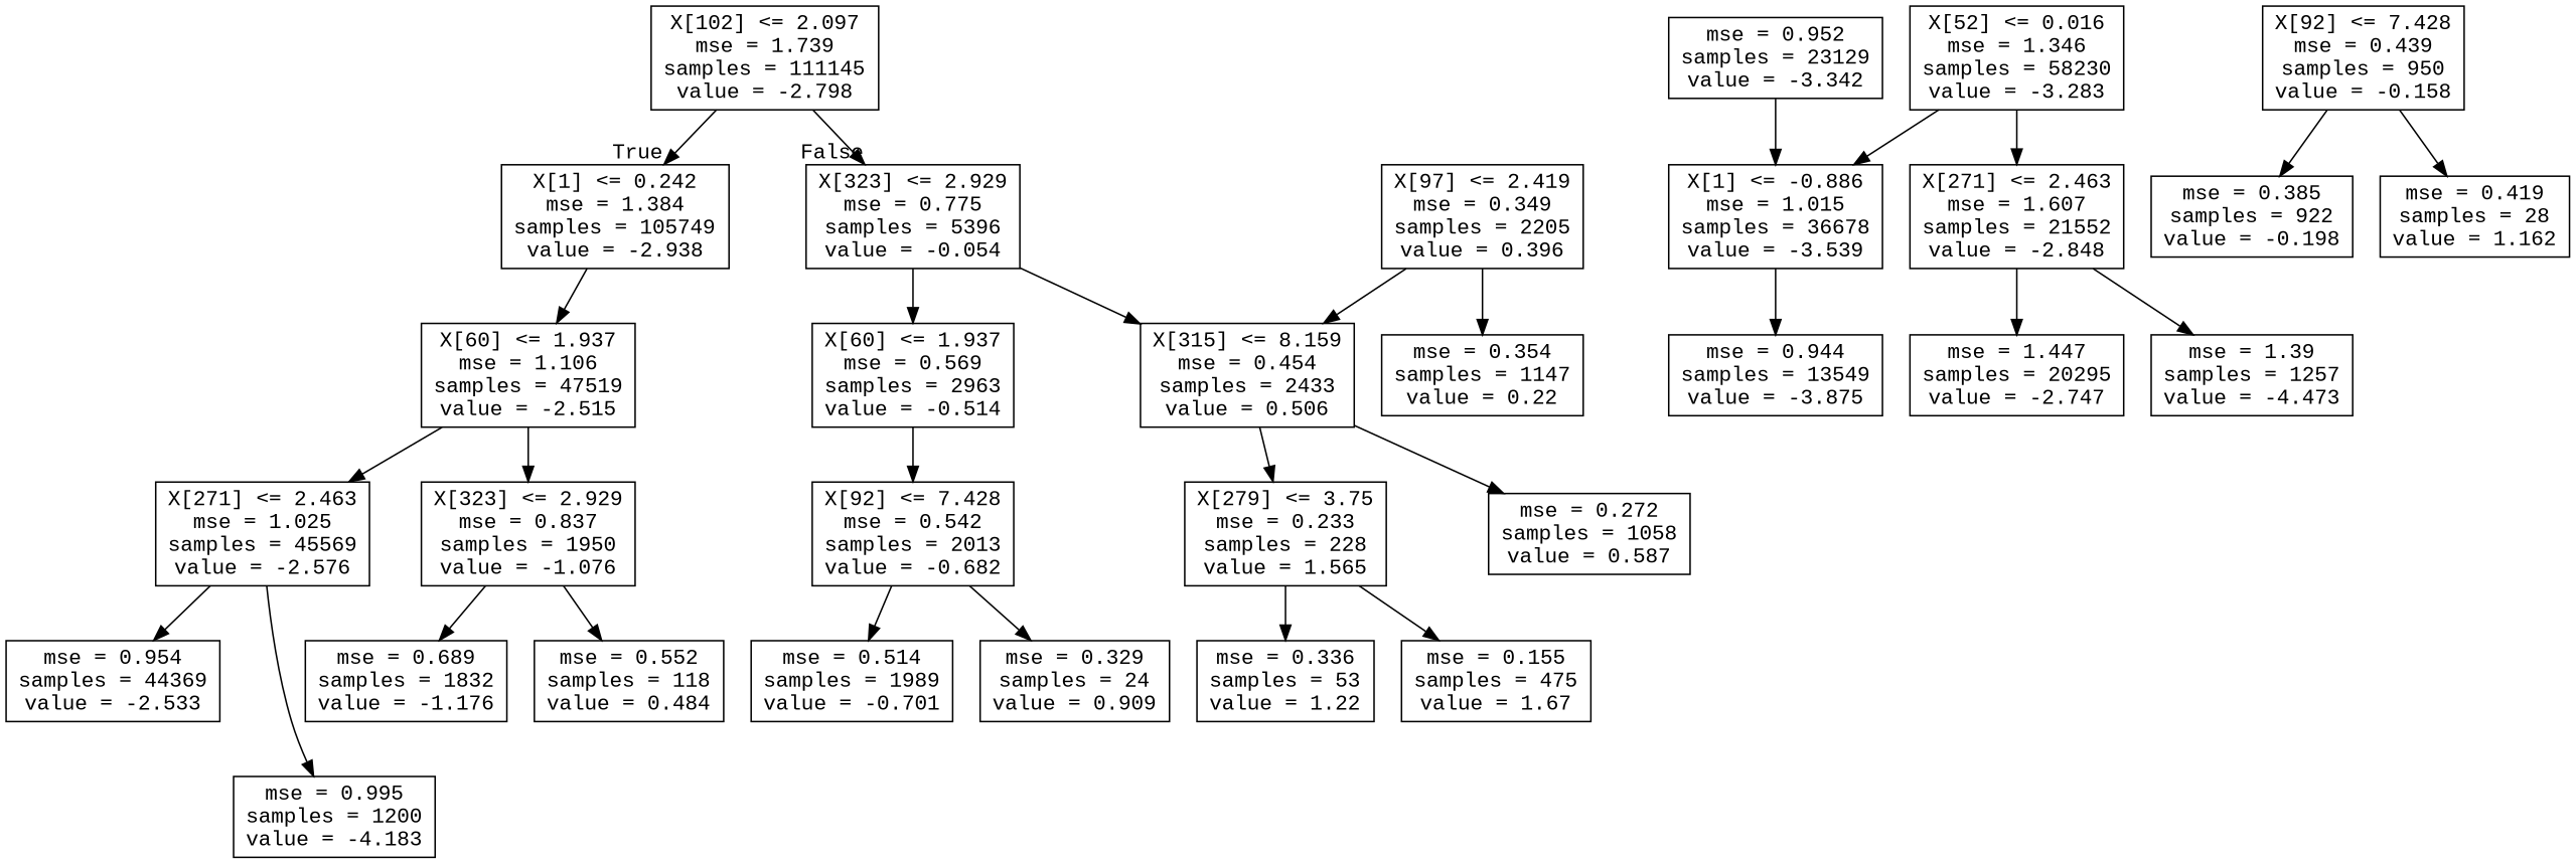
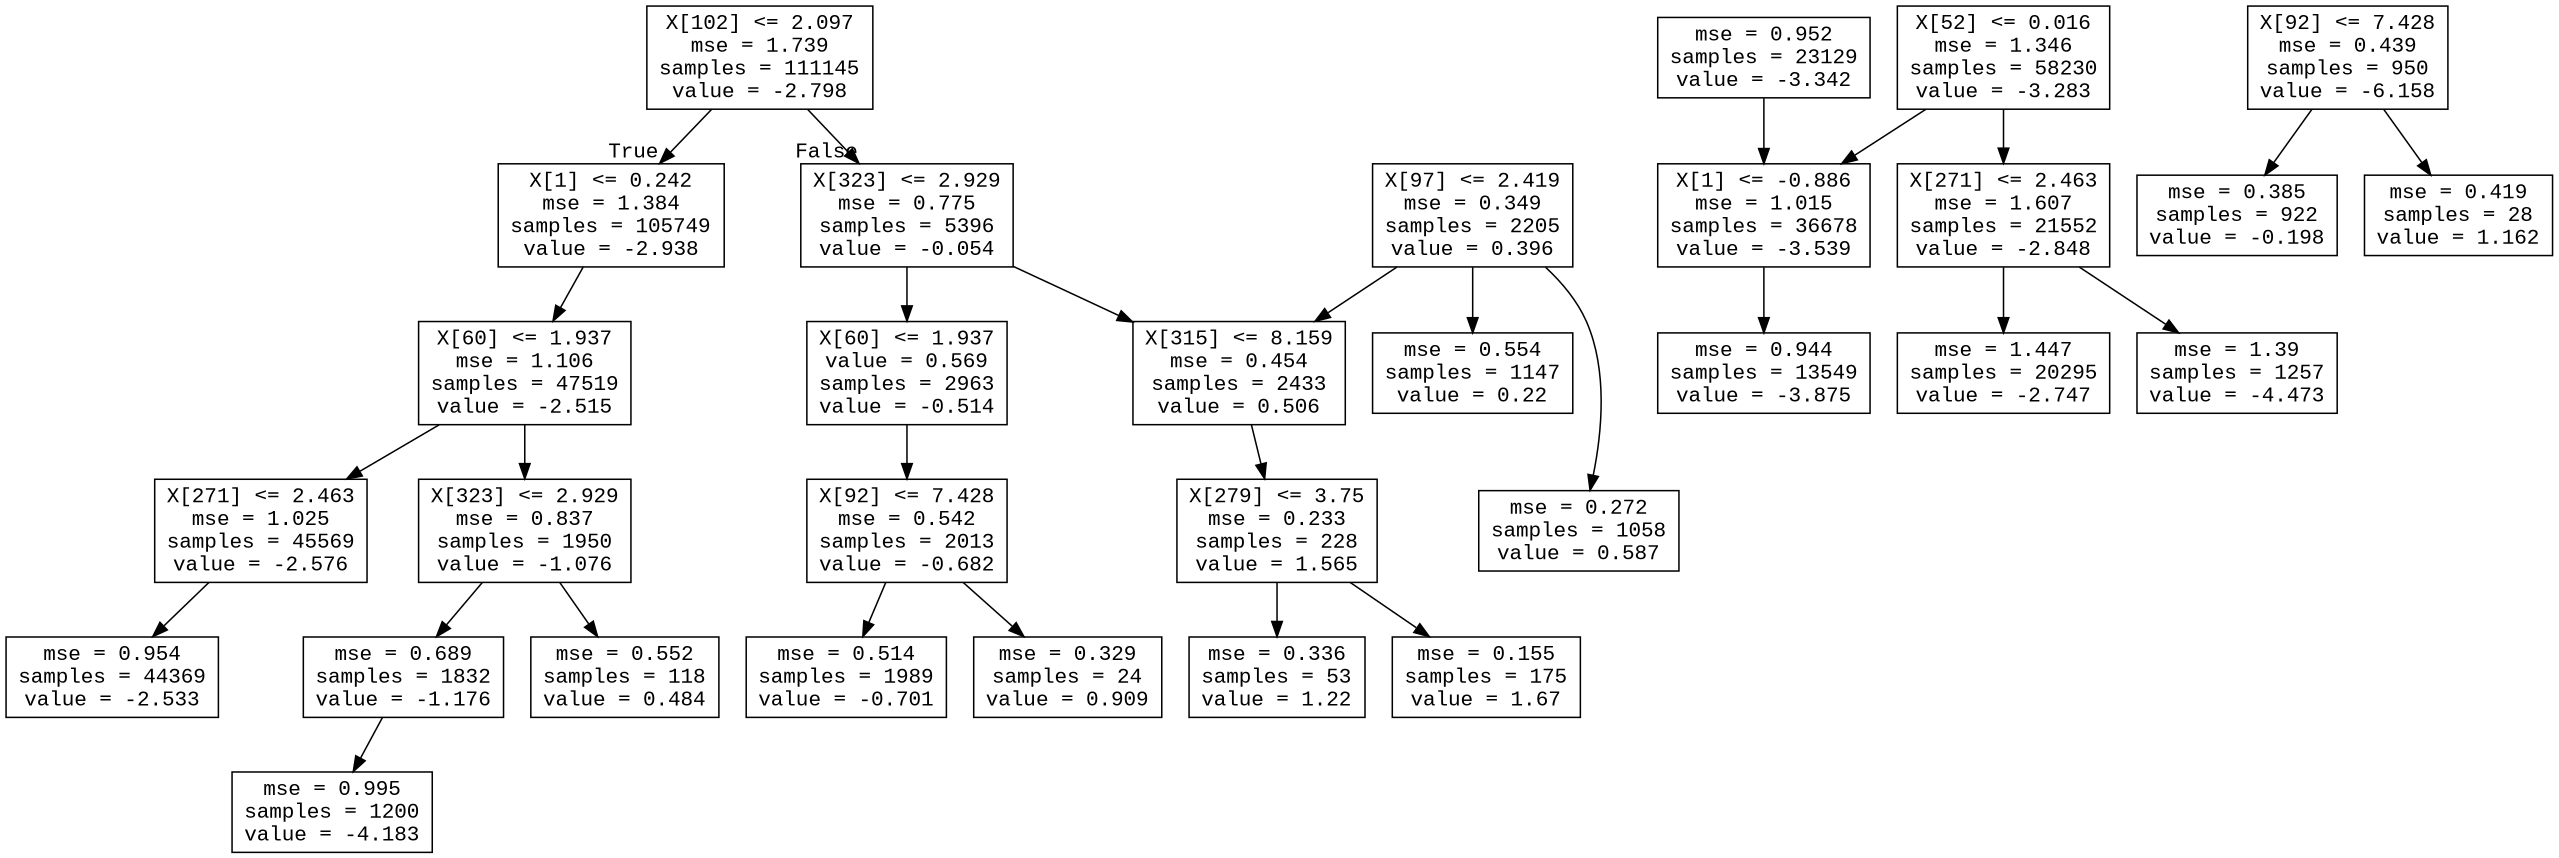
  digraph {
    fontname="Liberation Mono"
    node [fontname="Liberation Mono" shape=box]
    edge [fontname="Liberation Mono"]
    n1 [label="X[102] <= 2.097\nmse = 1.739\nsamples = 111145\nvalue = -2.798"]
    n2 [label="X[1] <= 0.242\nmse = 1.384\nsamples = 105749\nvalue = -2.938"]
    n3 [label="X[323] <= 2.929\nmse = 0.775\nsamples = 5396\nvalue = -0.054"]
    n4 [label="X[60] <= 1.937\nmse = 1.106\nsamples = 47519\nvalue = -2.515"]
-   n5 [label="X[60] <= 1.937\nmse = 0.569\nsamples = 2963\nvalue = -0.514"]
+   n5 [label="X[60] <= 1.937\nvalue = 0.569\nsamples = 2963\nvalue = -0.514"]
    n6 [label="X[315] <= 8.159\nmse = 0.454\nsamples = 2433\nvalue = 0.506"]
    n7 [label="X[52] <= 0.016\nmse = 1.346\nsamples = 58230\nvalue = -3.283"]
    n8 [label="X[1] <= -0.886\nmse = 1.015\nsamples = 36678\nvalue = -3.539"]
    n9 [label="X[271] <= 2.463\nmse = 1.607\nsamples = 21552\nvalue = -2.848"]
    n10 [label="X[271] <= 2.463\nmse = 1.025\nsamples = 45569\nvalue = -2.576"]
    n11 [label="X[323] <= 2.929\nmse = 0.837\nsamples = 1950\nvalue = -1.076"]
    n12 [label="mse = 0.944\nsamples = 13549\nvalue = -3.875"]
    n13 [label="mse = 1.447\nsamples = 20295\nvalue = -2.747"]
    n14 [label="mse = 1.39\nsamples = 1257\nvalue = -4.473"]
    n15 [label="mse = 0.952\nsamples = 23129\nvalue = -3.342"]
    n16 [label="mse = 0.954\nsamples = 44369\nvalue = -2.533"]
    n17 [label="mse = 0.995\nsamples = 1200\nvalue = -4.183"]
    n18 [label="mse = 0.689\nsamples = 1832\nvalue = -1.176"]
    n19 [label="mse = 0.552\nsamples = 118\nvalue = 0.484"]
    n20 [label="X[92] <= 7.428\nmse = 0.542\nsamples = 2013\nvalue = -0.682"]
    n21 [label="X[279] <= 3.75\nmse = 0.233\nsamples = 228\nvalue = 1.565"]
    n22 [label="mse = 0.514\nsamples = 1989\nvalue = -0.701"]
    n23 [label="mse = 0.329\nsamples = 24\nvalue = 0.909"]
-   n24 [label="X[92] <= 7.428\nmse = 0.439\nsamples = 950\nvalue = -0.158"]
+   n24 [label="X[92] <= 7.428\nmse = 0.439\nsamples = 950\nvalue = -6.158"]
    n25 [label="mse = 0.385\nsamples = 922\nvalue = -0.198"]
    n26 [label="mse = 0.419\nsamples = 28\nvalue = 1.162"]
    n27 [label="X[97] <= 2.419\nmse = 0.349\nsamples = 2205\nvalue = 0.396"]
-   n28 [label="mse = 0.354\nsamples = 1147\nvalue = 0.22"]
+   n28 [label="mse = 0.554\nsamples = 1147\nvalue = 0.22"]
    n29 [label="mse = 0.272\nsamples = 1058\nvalue = 0.587"]
    n30 [label="mse = 0.336\nsamples = 53\nvalue = 1.22"]
-   n31 [label="mse = 0.155\nsamples = 475\nvalue = 1.67"]
+   n31 [label="mse = 0.155\nsamples = 175\nvalue = 1.67"]
    n1 -> n2 [headlabel=True labelangle=45 labeldistance=2.5]
    n1 -> n3 [headlabel=False labelangle=-45 labeldistance=2.5]
    n2 -> n4
    n3 -> n5
    n3 -> n6
    n4 -> n10
    n4 -> n11
    n5 -> n20
    n6 -> n21
    n7 -> n8
    n7 -> n9
    n8 -> n12
    n9 -> n13
    n9 -> n14
    n10 -> n16
-   n10 -> n17
+   n18 -> n17
    n11 -> n18
    n11 -> n19
    n15 -> n8
    n20 -> n22
    n20 -> n23
    n21 -> n30
    n21 -> n31
    n24 -> n25
    n24 -> n26
    n27 -> n6
    n27 -> n28
-   n6 -> n29
+   n27 -> n29
  }
